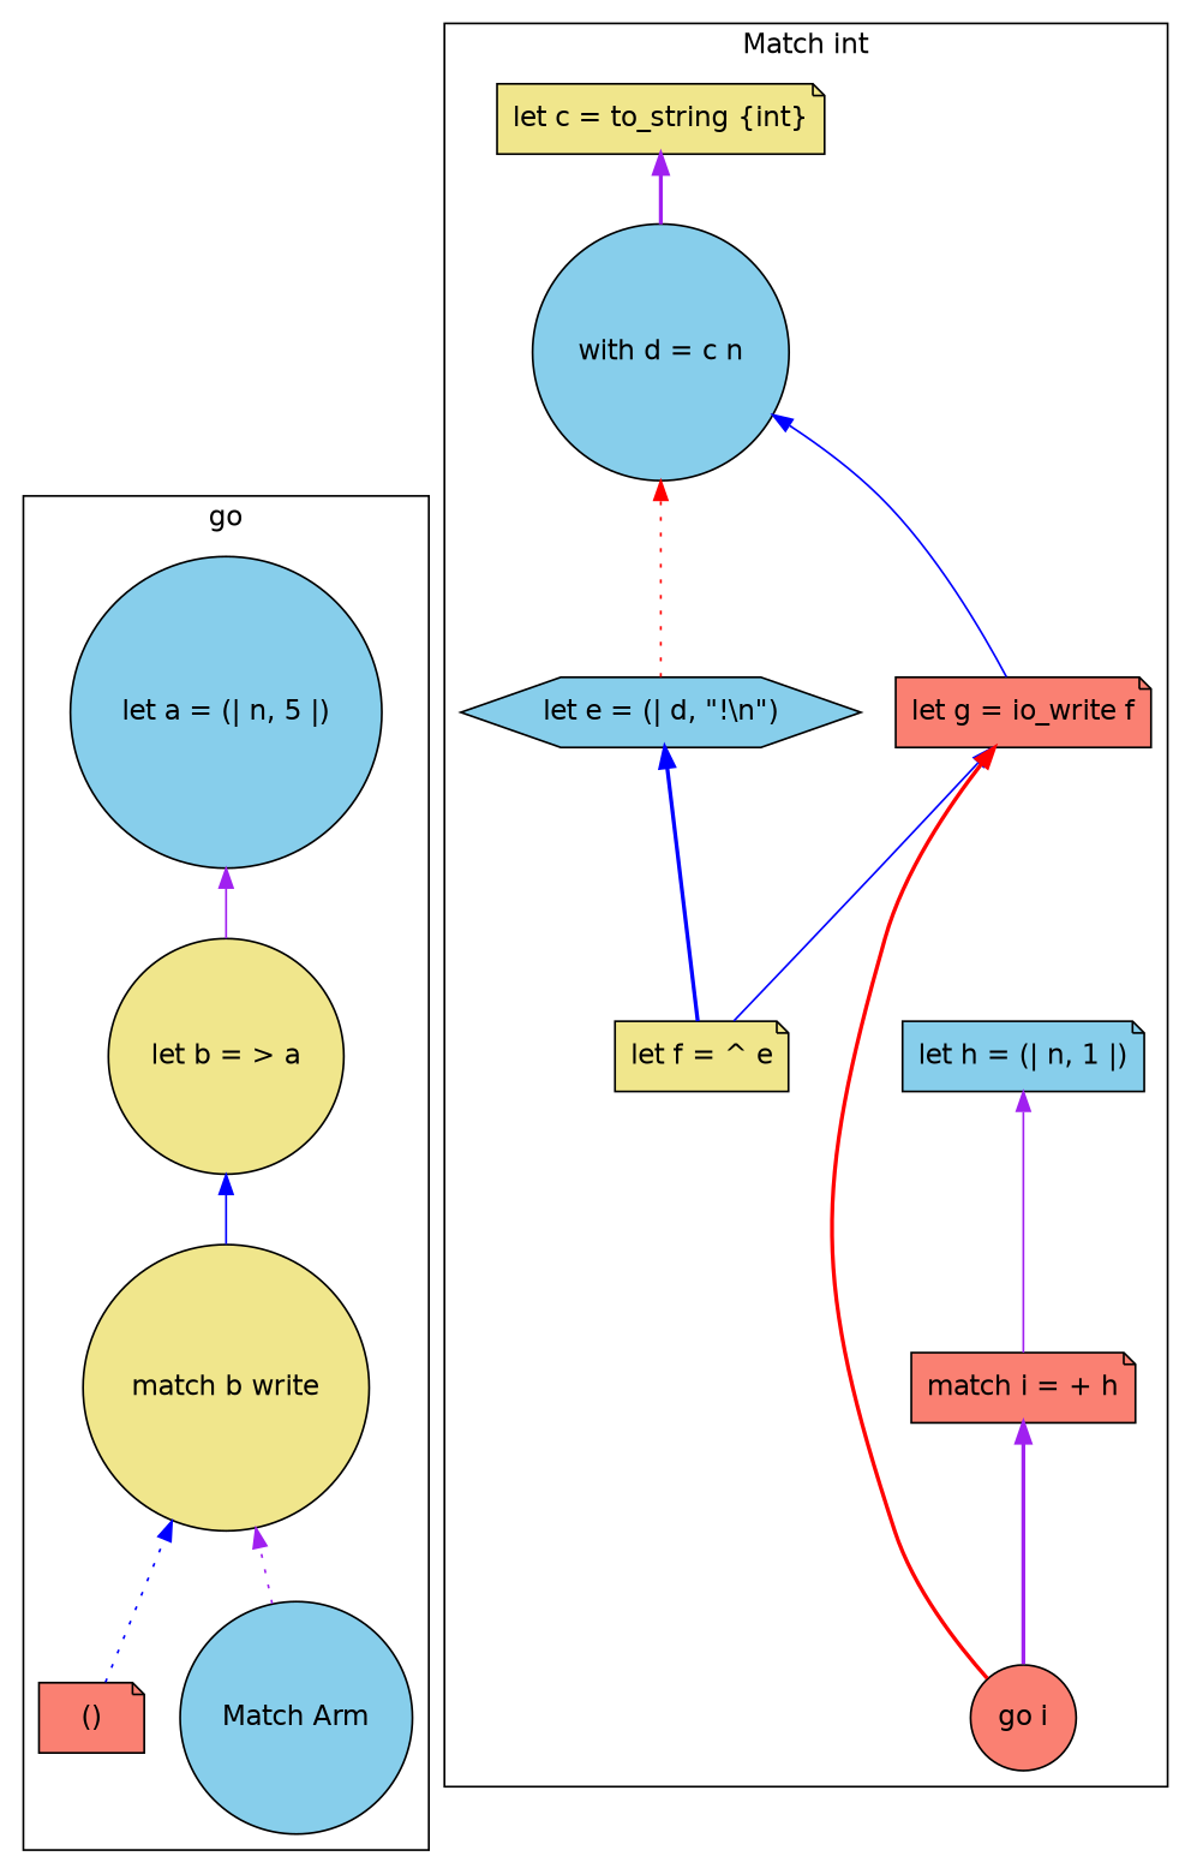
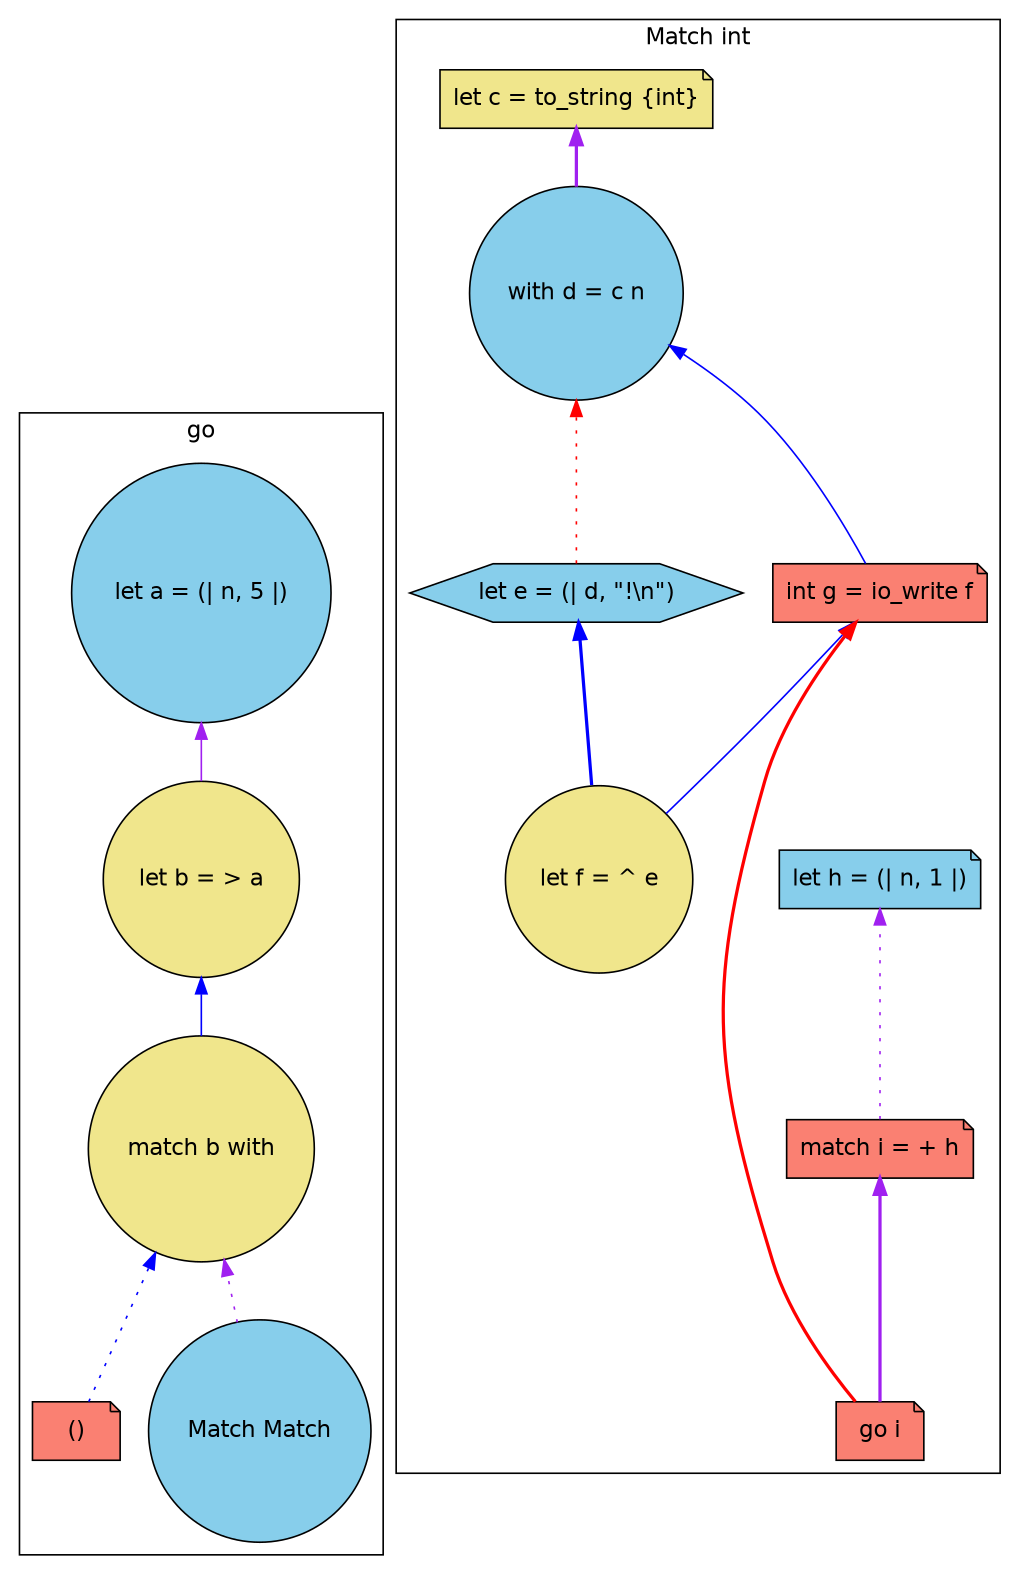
  digraph {
    clusterrank=local
    fontname="DejaVu Sans"
    ordering=in
    rankdir=BT
    node [fillcolor=skyblue fontname="DejaVu Sans" shape=circle style=filled]
    edge [color=purple fontname="DejaVu Sans" style=solid weight=2]
    n1 [label="let a = (| n, 5 |)"]
    n2 [fillcolor=khaki label="let b = > a"]
-   n3 [fillcolor=khaki label="match b write"]
+   n3 [fillcolor=khaki label="match b with"]
    n4 [fillcolor=salmon label="()" shape=note]
-   n5 [label="Match Arm"]
+   n5 [label="Match Match"]
    n6 [fillcolor=khaki label="let c = to_string {int}" shape=note]
    n7 [label="with d = c n"]
    n8 [label="let e = (| d, \"!\\n\")" shape=hexagon]
-   n9 [fillcolor=khaki label="let f = ^ e" shape=note]
-   n10 [fillcolor=salmon label="let g = io_write f" shape=note]
+   n9 [fillcolor=khaki label="let f = ^ e"]
+   n10 [fillcolor=salmon label="int g = io_write f" shape=note]
    n11 [label="let h = (| n, 1 |)" shape=note]
    n12 [fillcolor=salmon label="match i = + h" shape=note]
-   n13 [fillcolor=salmon label="go i"]
+   n13 [fillcolor=salmon label="go i" shape=note]
    subgraph cluster_1 {
      label=go
      labelloc=b
      n1
      n2
      n3
      n4
      n5
    }
    subgraph cluster_2 {
      label="Match int"
      labelloc=b
      n6
      n7
      n8
      n9
      n10
      n11
      n12
      n13
    }
    n2 -> n1
    n3 -> n2 [color=blue]
    n4 -> n3 [color=blue style=dotted weight=""]
    n5 -> n3 [style=dotted weight=""]
    n7 -> n6 [style=bold]
    n8 -> n7 [color=red style=dotted]
    n9 -> n8 [color=blue style=bold]
    n9 -> n10 [color=blue]
    n10 -> n7 [color=blue weight=""]
    n11 -> n10 [shape=none style=invis color=""]
-   n12 -> n11
+   n12 -> n11 [style=dotted]
    n13 -> n10 [color=red style=bold weight=""]
    n13 -> n12 [style=bold]
  }
